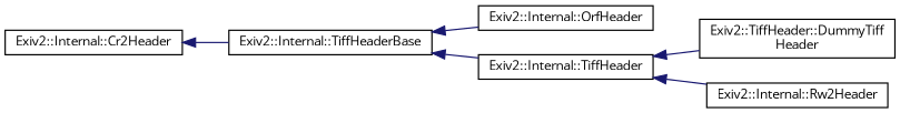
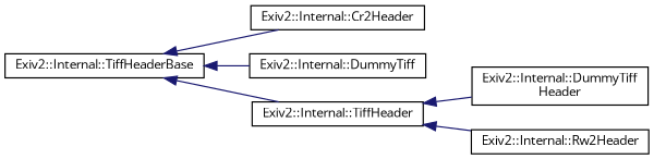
  digraph {
    fontname="Open Sans"
    rankdir=LR
    node [color=black fillcolor=white fontname="Open Sans" fontsize=10 shape=record style=filled]
    edge [color=midnightblue dir=back fontname="Open Sans" fontsize=10 labelfontname=FreeSans labelfontsize=10 style=solid]
    n1 [height=0.2 label="Exiv2::Internal::TiffHeaderBase" width=0.4]
    n2 [height=0.2 label="Exiv2::Internal::Cr2Header" width=0.4]
-   n3 [height=0.2 label="Exiv2::Internal::OrfHeader" width=0.4]
+   n3 [height=0.2 label="Exiv2::Internal::DummyTiff" width=0.4]
    n4 [height=0.2 label="Exiv2::Internal::TiffHeader" width=0.4]
-   n5 [height=0.2 label="Exiv2::TiffHeader::DummyTiff\lHeader" width=0.4]
+   n5 [height=0.2 label="Exiv2::Internal::DummyTiff\lHeader" width=0.4]
    n6 [height=0.2 label="Exiv2::Internal::Rw2Header" width=0.4]
-   n2 -> n1
+   n1 -> n2
    n1 -> n3
    n1 -> n4
    n4 -> n5
    n4 -> n6
  }
